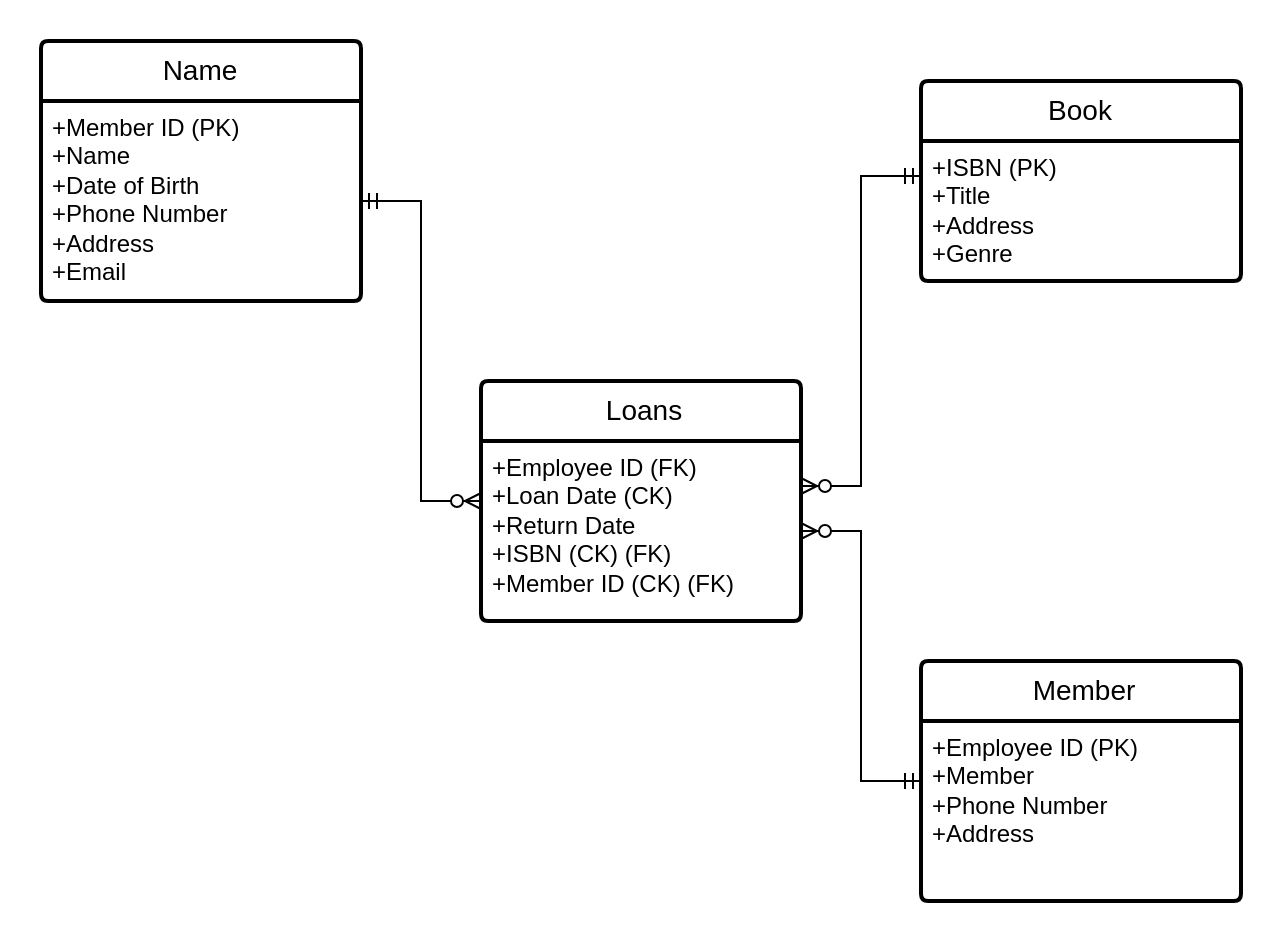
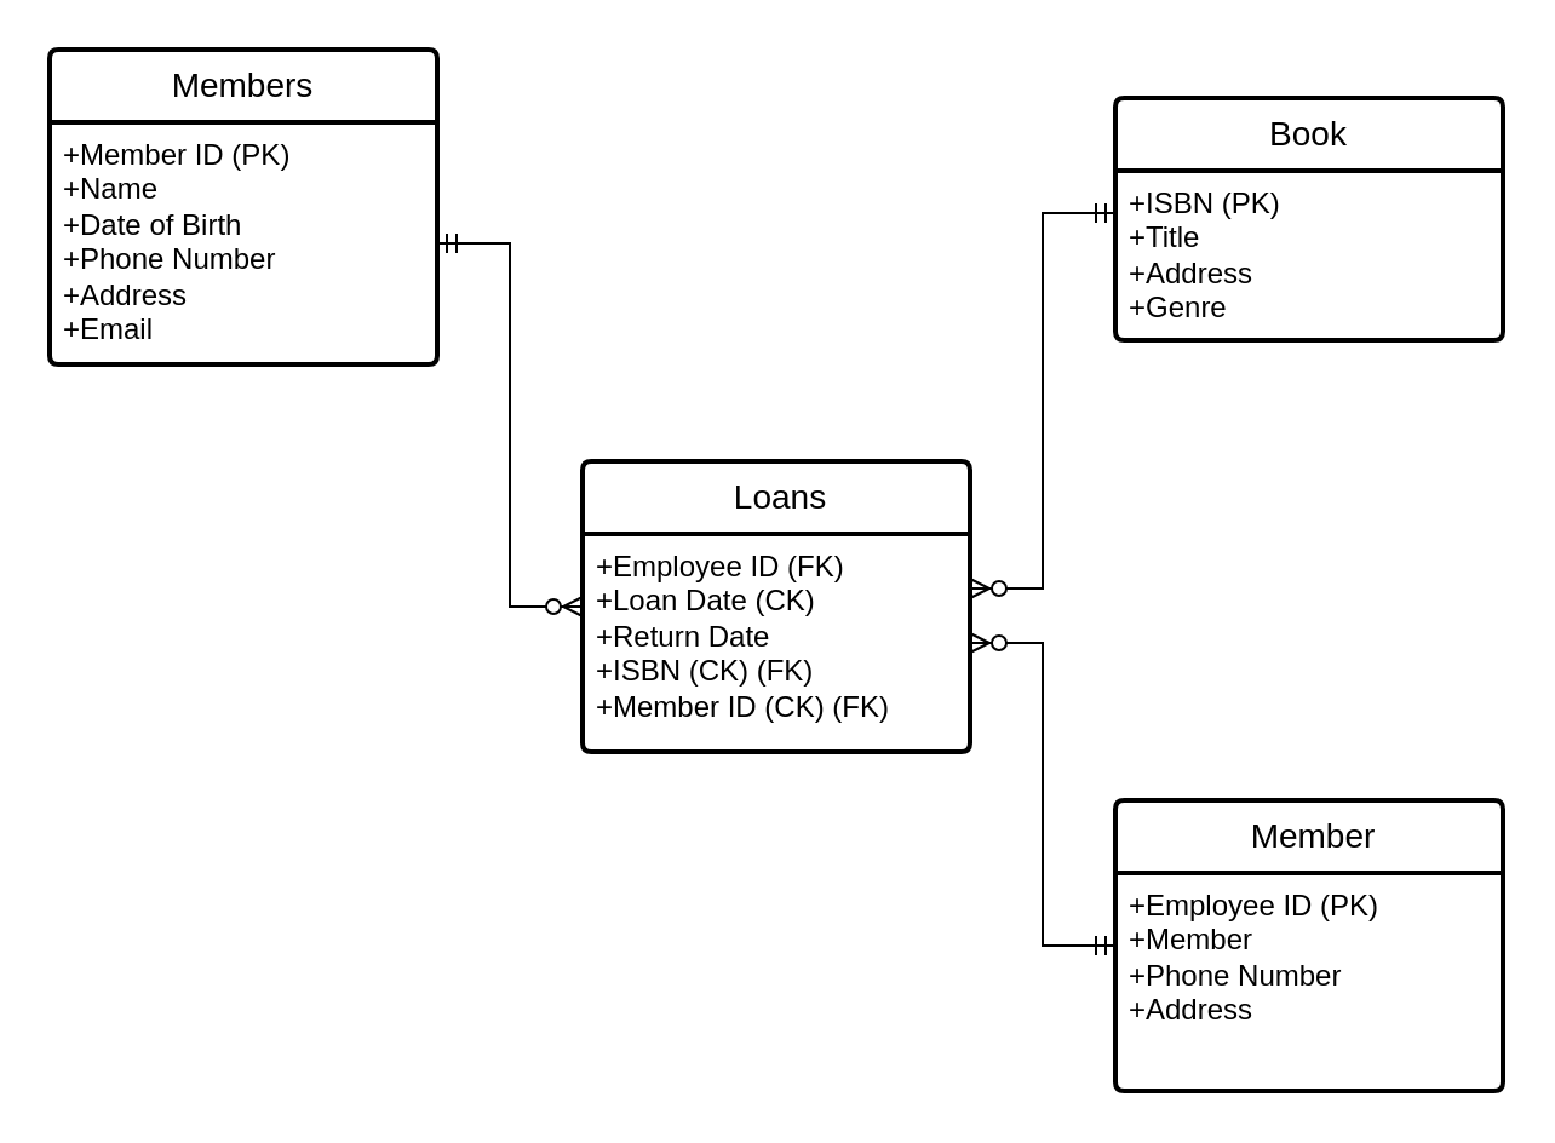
  <mxCell id="0" />
  <mxCell id="1" parent="0" />
  <mxCell id="2" value="Book" style="swimlane;childLayout=stackLayout;horizontal=1;startSize=30;horizontalStack=0;rounded=1;fontSize=14;fontStyle=0;strokeWidth=2;resizeParent=0;resizeLast=1;shadow=0;dashed=0;align=center;arcSize=4;whiteSpace=wrap;html=1;" vertex="1" parent="1"><mxGeometry x="460" y="40" width="160" height="100" as="geometry" /></mxCell>
  <mxCell id="3" value="+ISBN (PK)&lt;div&gt;+Title&lt;/div&gt;&lt;div&gt;+Address&lt;/div&gt;&lt;div&gt;+Genre&lt;/div&gt;" style="align=left;strokeColor=none;fillColor=none;spacingLeft=4;fontSize=12;verticalAlign=top;resizable=0;rotatable=0;part=1;html=1;" vertex="1" parent="2"><mxGeometry y="30" width="160" height="70" as="geometry" /></mxCell>
- <mxCell id="4" value="Name" style="swimlane;childLayout=stackLayout;horizontal=1;startSize=30;horizontalStack=0;rounded=1;fontSize=14;fontStyle=0;strokeWidth=2;resizeParent=0;resizeLast=1;shadow=0;dashed=0;align=center;arcSize=4;whiteSpace=wrap;html=1;" vertex="1" parent="1"><mxGeometry x="20" y="20" width="160" height="130" as="geometry" /></mxCell>
+ <mxCell id="4" value="Members" style="swimlane;childLayout=stackLayout;horizontal=1;startSize=30;horizontalStack=0;rounded=1;fontSize=14;fontStyle=0;strokeWidth=2;resizeParent=0;resizeLast=1;shadow=0;dashed=0;align=center;arcSize=4;whiteSpace=wrap;html=1;" vertex="1" parent="1"><mxGeometry x="20" y="20" width="160" height="130" as="geometry" /></mxCell>
  <mxCell id="5" value="+Member ID (PK)&lt;div&gt;+Name&lt;/div&gt;&lt;div&gt;+Date of Birth&lt;/div&gt;&lt;div&gt;+Phone Number&lt;/div&gt;&lt;div&gt;+Address&lt;/div&gt;&lt;div&gt;+Email&lt;/div&gt;" style="align=left;strokeColor=none;fillColor=none;spacingLeft=4;fontSize=12;verticalAlign=top;resizable=0;rotatable=0;part=1;html=1;" vertex="1" parent="4"><mxGeometry y="30" width="160" height="100" as="geometry" /></mxCell>
  <mxCell id="6" value="Loans" style="swimlane;childLayout=stackLayout;horizontal=1;startSize=30;horizontalStack=0;rounded=1;fontSize=14;fontStyle=0;strokeWidth=2;resizeParent=0;resizeLast=1;shadow=0;dashed=0;align=center;arcSize=4;whiteSpace=wrap;html=1;verticalAlign=top;spacingLeft=4;fontFamily=Helvetica;fontColor=default;resizable=0;fillColor=none;direction=east;" vertex="1" parent="1"><mxGeometry x="240" y="190" width="160" height="120" as="geometry" /></mxCell>
  <mxCell id="7" value="&lt;div&gt;+Employee ID (FK)&lt;/div&gt;&lt;div&gt;+Loan Date (CK)&lt;/div&gt;&lt;div&gt;+Return Date&lt;/div&gt;&lt;div&gt;+ISBN (CK) (FK)&lt;/div&gt;&lt;div&gt;+Member ID (CK) (FK)&lt;/div&gt;" style="align=left;strokeColor=none;fillColor=none;spacingLeft=4;fontSize=12;verticalAlign=top;resizable=0;rotatable=0;part=1;html=1;fontFamily=Helvetica;fontColor=default;" vertex="1" parent="6"><mxGeometry y="30" width="160" height="90" as="geometry" /></mxCell>
  <mxCell id="8" value="Member" style="swimlane;childLayout=stackLayout;horizontal=1;startSize=30;horizontalStack=0;rounded=1;fontSize=14;fontStyle=0;strokeWidth=2;resizeParent=0;resizeLast=1;shadow=0;dashed=0;align=center;arcSize=4;whiteSpace=wrap;html=1;verticalAlign=top;spacingLeft=4;fontFamily=Helvetica;fontColor=default;resizable=0;fillColor=none;" vertex="1" parent="1"><mxGeometry x="460" y="330" width="160" height="120" as="geometry" /></mxCell>
  <mxCell id="9" value="+Employee ID (PK)&lt;div&gt;+Member&lt;/div&gt;&lt;div&gt;+Phone Number&lt;/div&gt;&lt;div&gt;+Address&lt;/div&gt;&lt;div&gt;&amp;nbsp;&lt;/div&gt;" style="align=left;strokeColor=none;fillColor=none;spacingLeft=4;fontSize=12;verticalAlign=top;resizable=0;rotatable=0;part=1;html=1;fontFamily=Helvetica;fontColor=default;" vertex="1" parent="8"><mxGeometry y="30" width="160" height="90" as="geometry" /></mxCell>
  <mxCell id="10" style="edgeStyle=orthogonalEdgeStyle;rounded=0;orthogonalLoop=1;jettySize=auto;html=1;exitX=0.5;exitY=1;exitDx=0;exitDy=0;fontFamily=Helvetica;fontSize=12;fontColor=default;resizable=0;" edge="1" parent="8" source="9" target="9"><mxGeometry relative="1" as="geometry" /></mxCell>
  <mxCell id="11" value="" style="edgeStyle=entityRelationEdgeStyle;fontSize=12;html=1;endArrow=ERzeroToMany;startArrow=ERmandOne;rounded=0;fontFamily=Helvetica;fontColor=default;resizable=0;exitX=1;exitY=0.5;exitDx=0;exitDy=0;entryX=0;entryY=0.5;entryDx=0;entryDy=0;" edge="1" parent="1" source="5" target="6"><mxGeometry width="100" height="100" relative="1" as="geometry"><mxPoint x="370" y="320" as="sourcePoint" /><mxPoint x="470" y="220" as="targetPoint" /></mxGeometry></mxCell>
  <mxCell id="12" value="" style="edgeStyle=entityRelationEdgeStyle;fontSize=12;html=1;endArrow=ERzeroToMany;startArrow=ERmandOne;rounded=0;fontFamily=Helvetica;fontColor=default;resizable=0;exitX=0;exitY=0.25;exitDx=0;exitDy=0;entryX=1;entryY=0.25;entryDx=0;entryDy=0;" edge="1" parent="1" source="3" target="7"><mxGeometry width="100" height="100" relative="1" as="geometry"><mxPoint x="190" y="125" as="sourcePoint" /><mxPoint x="250" y="260" as="targetPoint" /><Array as="points"><mxPoint x="440" y="190" /></Array></mxGeometry></mxCell>
  <mxCell id="13" value="" style="edgeStyle=entityRelationEdgeStyle;fontSize=12;html=1;endArrow=ERzeroToMany;startArrow=ERmandOne;rounded=0;fontFamily=Helvetica;fontColor=default;resizable=0;exitX=0;exitY=0.5;exitDx=0;exitDy=0;entryX=1;entryY=0.5;entryDx=0;entryDy=0;" edge="1" parent="1" source="8" target="7"><mxGeometry width="100" height="100" relative="1" as="geometry"><mxPoint x="480" y="108" as="sourcePoint" /><mxPoint x="480" y="370" as="targetPoint" /><Array as="points"><mxPoint x="460" y="210" /></Array></mxGeometry></mxCell>
